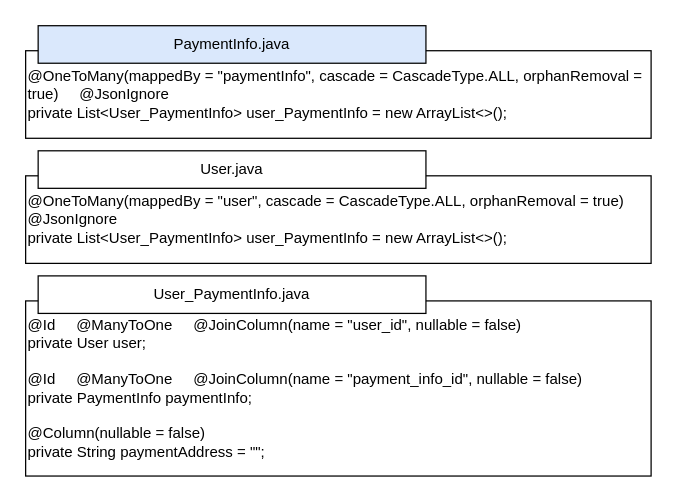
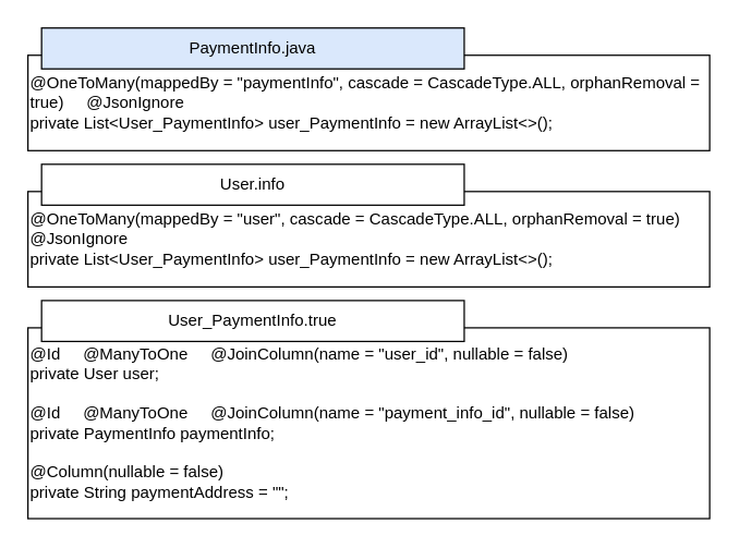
  <mxCell id="0" />
  <mxCell id="1" parent="0" />
  <mxCell id="2" value="&lt;div align=&quot;left&quot;&gt;@OneToMany(mappedBy = &quot;paymentInfo&quot;, cascade = CascadeType.ALL, orphanRemoval = true)&amp;nbsp;&amp;nbsp;&amp;nbsp;&amp;nbsp; @JsonIgnore&amp;nbsp;&amp;nbsp;&amp;nbsp;&amp;nbsp;&amp;nbsp;&lt;/div&gt;&lt;div align=&quot;left&quot;&gt;private List&amp;lt;User_PaymentInfo&amp;gt; user_PaymentInfo = new ArrayList&amp;lt;&amp;gt;();&lt;/div&gt;" style="rounded=0;whiteSpace=wrap;html=1;align=left;" vertex="1" parent="1"><mxGeometry x="20" y="40" width="500" height="70" as="geometry" /></mxCell>
  <mxCell id="3" value="&lt;div align=&quot;left&quot;&gt;@Id&amp;nbsp;&amp;nbsp;&amp;nbsp;&amp;nbsp; @ManyToOne&amp;nbsp;&amp;nbsp;&amp;nbsp;&amp;nbsp; @JoinColumn(name = &quot;user_id&quot;, nullable = false)&amp;nbsp;&amp;nbsp;&amp;nbsp;&amp;nbsp;&amp;nbsp;&lt;/div&gt;&lt;div align=&quot;left&quot;&gt;private User user;&amp;nbsp;&amp;nbsp;&amp;nbsp;&amp;nbsp;&amp;nbsp;&amp;nbsp;&lt;/div&gt;&lt;div align=&quot;left&quot;&gt;&lt;br&gt;&lt;/div&gt;&lt;div align=&quot;left&quot;&gt;@Id&amp;nbsp;&amp;nbsp;&amp;nbsp;&amp;nbsp; @ManyToOne&amp;nbsp;&amp;nbsp;&amp;nbsp;&amp;nbsp; @JoinColumn(name = &quot;payment_info_id&quot;, nullable = false)&amp;nbsp;&amp;nbsp;&amp;nbsp;&amp;nbsp;&amp;nbsp;&lt;/div&gt;&lt;div align=&quot;left&quot;&gt;private PaymentInfo paymentInfo;&amp;nbsp;&amp;nbsp;&amp;nbsp;&amp;nbsp;&amp;nbsp;&amp;nbsp;&lt;/div&gt;&lt;div align=&quot;left&quot;&gt;&lt;br&gt;&lt;/div&gt;&lt;div align=&quot;left&quot;&gt;@Column(nullable = false)&amp;nbsp;&amp;nbsp;&amp;nbsp;&amp;nbsp;&amp;nbsp;&lt;/div&gt;&lt;div align=&quot;left&quot;&gt;private String paymentAddress = &quot;&quot;;&lt;/div&gt;" style="rounded=0;whiteSpace=wrap;html=1;align=left;" vertex="1" parent="1"><mxGeometry x="20" y="240" width="500" height="140" as="geometry" /></mxCell>
  <mxCell id="4" value="&lt;div align=&quot;left&quot;&gt;@OneToMany(mappedBy = &quot;user&quot;, cascade = CascadeType.ALL, orphanRemoval = true)&amp;nbsp;&amp;nbsp;&amp;nbsp;&amp;nbsp; @JsonIgnore&amp;nbsp;&amp;nbsp;&amp;nbsp;&amp;nbsp;&amp;nbsp;&lt;/div&gt;&lt;div align=&quot;left&quot;&gt;private List&amp;lt;User_PaymentInfo&amp;gt; user_PaymentInfo = new ArrayList&amp;lt;&amp;gt;();&lt;/div&gt;" style="rounded=0;whiteSpace=wrap;html=1;align=left;" vertex="1" parent="1"><mxGeometry x="20" y="140" width="500" height="70" as="geometry" /></mxCell>
  <mxCell id="5" value="PaymentInfo.java" style="rounded=0;whiteSpace=wrap;html=1;fillColor=#dae8fc;" vertex="1" parent="1"><mxGeometry x="30" y="20" width="310" height="30" as="geometry" /></mxCell>
- <mxCell id="6" value="User_PaymentInfo.java" style="rounded=0;whiteSpace=wrap;html=1;" vertex="1" parent="1"><mxGeometry x="30" y="220" width="310" height="30" as="geometry" /></mxCell>
- <mxCell id="7" value="User.java" style="rounded=0;whiteSpace=wrap;html=1;" vertex="1" parent="1"><mxGeometry x="30" y="120" width="310" height="30" as="geometry" /></mxCell>
+ <mxCell id="6" value="User_PaymentInfo.true" style="rounded=0;whiteSpace=wrap;html=1;" vertex="1" parent="1"><mxGeometry x="30" y="220" width="310" height="30" as="geometry" /></mxCell>
+ <mxCell id="7" value="User.info" style="rounded=0;whiteSpace=wrap;html=1;" vertex="1" parent="1"><mxGeometry x="30" y="120" width="310" height="30" as="geometry" /></mxCell>
